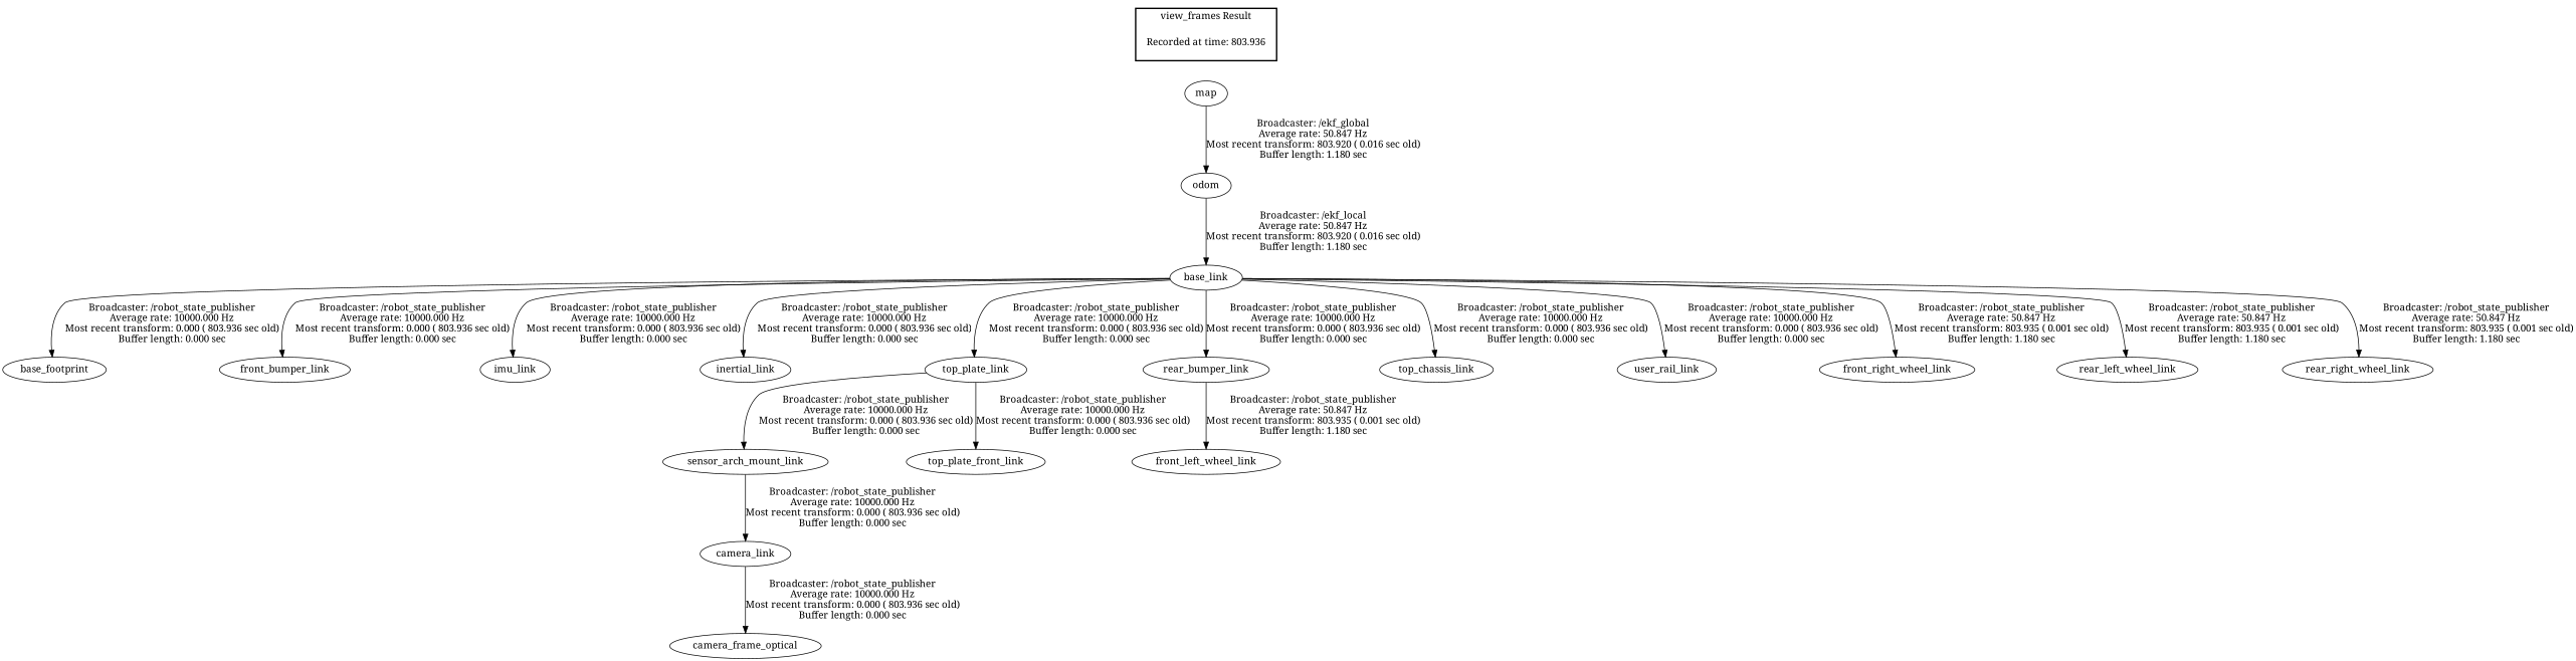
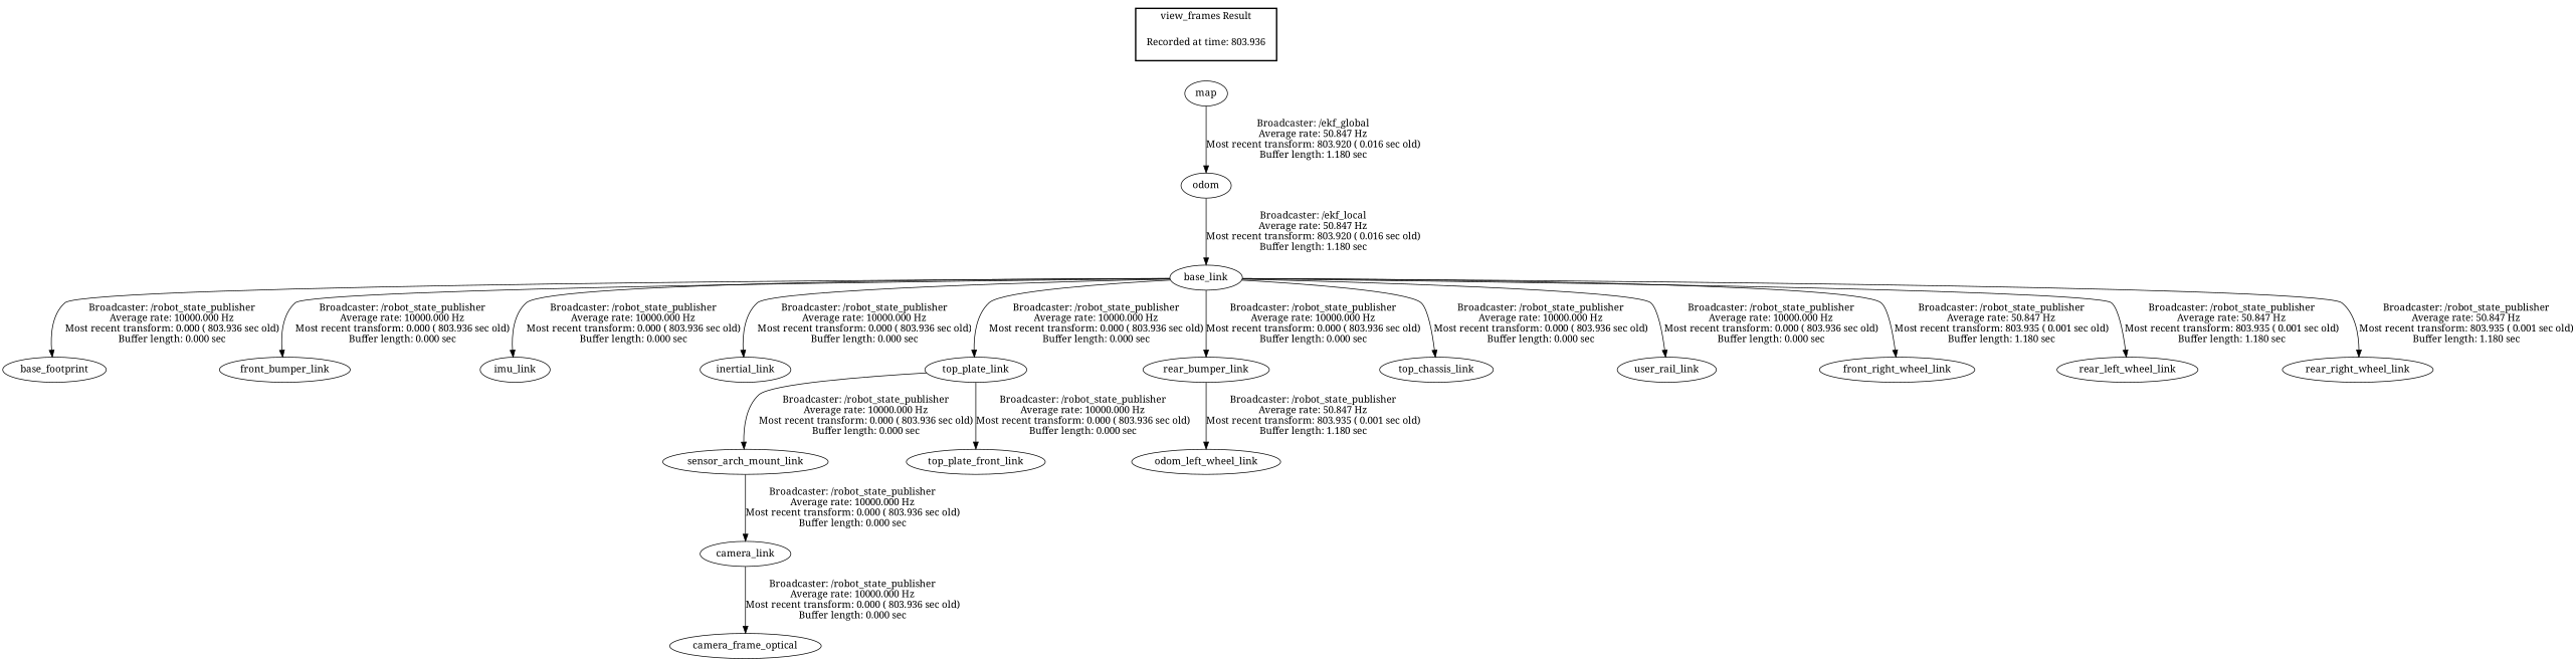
  digraph {
    fontname="Noto Serif"
    node [fontname="Noto Serif"]
    edge [fontname="Noto Serif"]
    "Recorded at time: 803.936" [shape=plaintext]
    map
    base_link
    base_footprint
    front_bumper_link
    imu_link
    inertial_link
    top_plate_link
    rear_bumper_link
    top_chassis_link
    user_rail_link
    front_right_wheel_link
    rear_left_wheel_link
    rear_right_wheel_link
    sensor_arch_mount_link
    top_plate_front_link
-   front_left_wheel_link
+   front_left_wheel_link [label=odom_left_wheel_link]
    odom
    camera_link
    camera_frame_optical
    subgraph cluster_1 {
      color=black
      label="view_frames Result"
      style=bold
      "Recorded at time: 803.936"
    }
    "Recorded at time: 803.936" -> map [style=invis]
    map -> odom [label="Broadcaster: /ekf_global\nAverage rate: 50.847 Hz\nMost recent transform: 803.920 ( 0.016 sec old)\nBuffer length: 1.180 sec\n"]
    base_link -> base_footprint [label="Broadcaster: /robot_state_publisher\nAverage rate: 10000.000 Hz\nMost recent transform: 0.000 ( 803.936 sec old)\nBuffer length: 0.000 sec\n"]
    base_link -> front_bumper_link [label="Broadcaster: /robot_state_publisher\nAverage rate: 10000.000 Hz\nMost recent transform: 0.000 ( 803.936 sec old)\nBuffer length: 0.000 sec\n"]
    base_link -> imu_link [label="Broadcaster: /robot_state_publisher\nAverage rate: 10000.000 Hz\nMost recent transform: 0.000 ( 803.936 sec old)\nBuffer length: 0.000 sec\n"]
    base_link -> inertial_link [label="Broadcaster: /robot_state_publisher\nAverage rate: 10000.000 Hz\nMost recent transform: 0.000 ( 803.936 sec old)\nBuffer length: 0.000 sec\n"]
    base_link -> top_plate_link [label="Broadcaster: /robot_state_publisher\nAverage rate: 10000.000 Hz\nMost recent transform: 0.000 ( 803.936 sec old)\nBuffer length: 0.000 sec\n"]
    base_link -> rear_bumper_link [label="Broadcaster: /robot_state_publisher\nAverage rate: 10000.000 Hz\nMost recent transform: 0.000 ( 803.936 sec old)\nBuffer length: 0.000 sec\n"]
    base_link -> top_chassis_link [label="Broadcaster: /robot_state_publisher\nAverage rate: 10000.000 Hz\nMost recent transform: 0.000 ( 803.936 sec old)\nBuffer length: 0.000 sec\n"]
    base_link -> user_rail_link [label="Broadcaster: /robot_state_publisher\nAverage rate: 10000.000 Hz\nMost recent transform: 0.000 ( 803.936 sec old)\nBuffer length: 0.000 sec\n"]
    base_link -> front_right_wheel_link [label="Broadcaster: /robot_state_publisher\nAverage rate: 50.847 Hz\nMost recent transform: 803.935 ( 0.001 sec old)\nBuffer length: 1.180 sec\n"]
    base_link -> rear_left_wheel_link [label="Broadcaster: /robot_state_publisher\nAverage rate: 50.847 Hz\nMost recent transform: 803.935 ( 0.001 sec old)\nBuffer length: 1.180 sec\n"]
    base_link -> rear_right_wheel_link [label="Broadcaster: /robot_state_publisher\nAverage rate: 50.847 Hz\nMost recent transform: 803.935 ( 0.001 sec old)\nBuffer length: 1.180 sec\n"]
    top_plate_link -> sensor_arch_mount_link [label="Broadcaster: /robot_state_publisher\nAverage rate: 10000.000 Hz\nMost recent transform: 0.000 ( 803.936 sec old)\nBuffer length: 0.000 sec\n"]
    top_plate_link -> top_plate_front_link [label="Broadcaster: /robot_state_publisher\nAverage rate: 10000.000 Hz\nMost recent transform: 0.000 ( 803.936 sec old)\nBuffer length: 0.000 sec\n"]
    rear_bumper_link -> front_left_wheel_link [label="Broadcaster: /robot_state_publisher\nAverage rate: 50.847 Hz\nMost recent transform: 803.935 ( 0.001 sec old)\nBuffer length: 1.180 sec\n"]
    sensor_arch_mount_link -> camera_link [label="Broadcaster: /robot_state_publisher\nAverage rate: 10000.000 Hz\nMost recent transform: 0.000 ( 803.936 sec old)\nBuffer length: 0.000 sec\n"]
    odom -> base_link [label="Broadcaster: /ekf_local\nAverage rate: 50.847 Hz\nMost recent transform: 803.920 ( 0.016 sec old)\nBuffer length: 1.180 sec\n"]
    camera_link -> camera_frame_optical [label="Broadcaster: /robot_state_publisher\nAverage rate: 10000.000 Hz\nMost recent transform: 0.000 ( 803.936 sec old)\nBuffer length: 0.000 sec\n"]
  }
